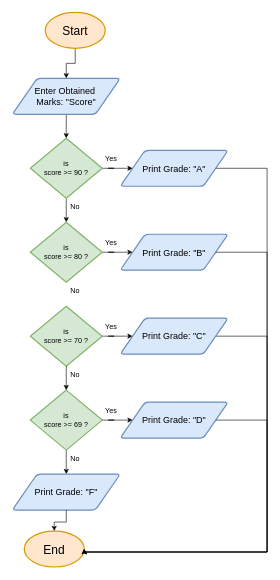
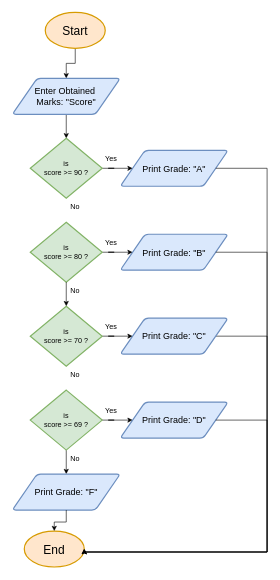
  <mxCell id="0" />
  <mxCell id="1" parent="0" />
  <mxCell id="2" style="edgeStyle=orthogonalEdgeStyle;rounded=0;orthogonalLoop=1;jettySize=auto;html=1;exitX=0.5;exitY=1;exitDx=0;exitDy=0;exitPerimeter=0;" edge="1" parent="1" source="3" target="5"><mxGeometry relative="1" as="geometry" /></mxCell>
  <mxCell id="3" value="&lt;font style=&quot;font-size: 20px;&quot;&gt;Start&lt;/font&gt;" style="strokeWidth=2;html=1;shape=mxgraph.flowchart.start_1;whiteSpace=wrap;fillColor=#ffe6cc;strokeColor=#d79b00;" vertex="1" parent="1"><mxGeometry x="75" y="20" width="100" height="60" as="geometry" /></mxCell>
  <mxCell id="4" style="edgeStyle=orthogonalEdgeStyle;rounded=0;orthogonalLoop=1;jettySize=auto;html=1;exitX=0.5;exitY=1;exitDx=0;exitDy=0;" edge="1" parent="1" source="5" target="8"><mxGeometry relative="1" as="geometry" /></mxCell>
  <mxCell id="5" value="&lt;font style=&quot;font-size: 15px;&quot;&gt;Enter Obtained&amp;nbsp;&lt;/font&gt;&lt;div style=&quot;font-size: 15px;&quot;&gt;&lt;font style=&quot;font-size: 15px;&quot;&gt;Marks:&amp;nbsp;&lt;span style=&quot;background-color: initial;&quot;&gt;&quot;Score&quot;&lt;/span&gt;&lt;/font&gt;&lt;/div&gt;" style="shape=parallelogram;html=1;strokeWidth=2;perimeter=parallelogramPerimeter;whiteSpace=wrap;rounded=1;arcSize=12;size=0.23;fillColor=#dae8fc;strokeColor=#6c8ebf;" vertex="1" parent="1"><mxGeometry x="20" y="130" width="180" height="60" as="geometry" /></mxCell>
  <mxCell id="6" style="edgeStyle=orthogonalEdgeStyle;rounded=0;orthogonalLoop=1;jettySize=auto;html=1;exitX=1;exitY=0.5;exitDx=0;exitDy=0;exitPerimeter=0;entryX=0;entryY=0.5;entryDx=0;entryDy=0;" edge="1" parent="1" source="8" target="16"><mxGeometry relative="1" as="geometry" /></mxCell>
- <mxCell id="7" style="edgeStyle=orthogonalEdgeStyle;rounded=0;orthogonalLoop=1;jettySize=auto;html=1;exitX=0.5;exitY=1;exitDx=0;exitDy=0;exitPerimeter=0;" edge="1" parent="1" source="8" target="10"><mxGeometry relative="1" as="geometry" /></mxCell>
  <mxCell id="8" value="is&lt;br&gt;score &amp;gt;= 90 ?" style="strokeWidth=2;html=1;shape=mxgraph.flowchart.decision;whiteSpace=wrap;fillColor=#d5e8d4;strokeColor=#82b366;" vertex="1" parent="1"><mxGeometry x="50" y="230" width="120" height="100" as="geometry" /></mxCell>
  <mxCell id="9" style="edgeStyle=orthogonalEdgeStyle;rounded=0;orthogonalLoop=1;jettySize=auto;html=1;exitX=1;exitY=0.5;exitDx=0;exitDy=0;exitPerimeter=0;entryX=0;entryY=0.5;entryDx=0;entryDy=0;" edge="1" parent="1" source="10" target="17"><mxGeometry relative="1" as="geometry" /></mxCell>
  <mxCell id="10" value="is&lt;br&gt;score &amp;gt;= 80 ?" style="strokeWidth=2;html=1;shape=mxgraph.flowchart.decision;whiteSpace=wrap;fillColor=#d5e8d4;strokeColor=#82b366;" vertex="1" parent="1"><mxGeometry x="50" y="370" width="120" height="100" as="geometry" /></mxCell>
  <mxCell id="11" style="edgeStyle=orthogonalEdgeStyle;rounded=0;orthogonalLoop=1;jettySize=auto;html=1;exitX=1;exitY=0.5;exitDx=0;exitDy=0;exitPerimeter=0;entryX=0;entryY=0.5;entryDx=0;entryDy=0;" edge="1" parent="1" source="12" target="19"><mxGeometry relative="1" as="geometry" /></mxCell>
  <mxCell id="12" value="is&lt;br&gt;score &amp;gt;= 70 ?" style="strokeWidth=2;html=1;shape=mxgraph.flowchart.decision;whiteSpace=wrap;fillColor=#d5e8d4;strokeColor=#82b366;" vertex="1" parent="1"><mxGeometry x="50" y="510" width="120" height="100" as="geometry" /></mxCell>
  <mxCell id="13" style="edgeStyle=orthogonalEdgeStyle;rounded=0;orthogonalLoop=1;jettySize=auto;html=1;exitX=1;exitY=0.5;exitDx=0;exitDy=0;exitPerimeter=0;entryX=0;entryY=0.5;entryDx=0;entryDy=0;" edge="1" parent="1" source="15" target="20"><mxGeometry relative="1" as="geometry" /></mxCell>
  <mxCell id="14" style="edgeStyle=orthogonalEdgeStyle;rounded=0;orthogonalLoop=1;jettySize=auto;html=1;exitX=0.5;exitY=1;exitDx=0;exitDy=0;exitPerimeter=0;entryX=0.5;entryY=0;entryDx=0;entryDy=0;" edge="1" parent="1" source="15" target="23"><mxGeometry relative="1" as="geometry" /></mxCell>
  <mxCell id="15" value="is&lt;br&gt;score &amp;gt;= 69 ?" style="strokeWidth=2;html=1;shape=mxgraph.flowchart.decision;whiteSpace=wrap;fillColor=#d5e8d4;strokeColor=#82b366;" vertex="1" parent="1"><mxGeometry x="50" y="650" width="120" height="100" as="geometry" /></mxCell>
  <mxCell id="16" value="&lt;span style=&quot;font-size: 15px;&quot;&gt;Print Grade: &quot;A&quot;&lt;/span&gt;" style="shape=parallelogram;html=1;strokeWidth=2;perimeter=parallelogramPerimeter;whiteSpace=wrap;rounded=1;arcSize=12;size=0.23;fillColor=#dae8fc;strokeColor=#6c8ebf;" vertex="1" parent="1"><mxGeometry x="200" y="250" width="180" height="60" as="geometry" /></mxCell>
  <mxCell id="17" value="&lt;span style=&quot;font-size: 15px;&quot;&gt;Print Grade: &quot;B&quot;&lt;/span&gt;" style="shape=parallelogram;html=1;strokeWidth=2;perimeter=parallelogramPerimeter;whiteSpace=wrap;rounded=1;arcSize=12;size=0.23;fillColor=#dae8fc;strokeColor=#6c8ebf;" vertex="1" parent="1"><mxGeometry x="200" y="390" width="180" height="60" as="geometry" /></mxCell>
  <mxCell id="18" style="edgeStyle=orthogonalEdgeStyle;rounded=0;orthogonalLoop=1;jettySize=auto;html=1;exitX=1;exitY=0.5;exitDx=0;exitDy=0;entryX=1;entryY=0.5;entryDx=0;entryDy=0;entryPerimeter=0;" edge="1" parent="1" source="19" target="24"><mxGeometry relative="1" as="geometry"><mxPoint x="445" y="710" as="targetPoint" /><Array as="points"><mxPoint x="445" y="560" /><mxPoint x="445" y="920" /></Array></mxGeometry></mxCell>
  <mxCell id="19" value="&lt;span style=&quot;font-size: 15px;&quot;&gt;Print Grade: &quot;C&quot;&lt;/span&gt;" style="shape=parallelogram;html=1;strokeWidth=2;perimeter=parallelogramPerimeter;whiteSpace=wrap;rounded=1;arcSize=12;size=0.23;fillColor=#dae8fc;strokeColor=#6c8ebf;" vertex="1" parent="1"><mxGeometry x="200" y="530" width="180" height="60" as="geometry" /></mxCell>
  <mxCell id="20" value="&lt;span style=&quot;font-size: 15px;&quot;&gt;Print Grade: &quot;D&quot;&lt;/span&gt;" style="shape=parallelogram;html=1;strokeWidth=2;perimeter=parallelogramPerimeter;whiteSpace=wrap;rounded=1;arcSize=12;size=0.23;fillColor=#dae8fc;strokeColor=#6c8ebf;" vertex="1" parent="1"><mxGeometry x="200" y="670" width="180" height="60" as="geometry" /></mxCell>
- <mxCell id="22" style="edgeStyle=orthogonalEdgeStyle;rounded=0;orthogonalLoop=1;jettySize=auto;html=1;exitX=0.5;exitY=1;exitDx=0;exitDy=0;exitPerimeter=0;entryX=0.5;entryY=0;entryDx=0;entryDy=0;entryPerimeter=0;" edge="1" parent="1" source="12" target="15"><mxGeometry relative="1" as="geometry" /></mxCell>
+ <mxCell id="21" style="edgeStyle=orthogonalEdgeStyle;rounded=0;orthogonalLoop=1;jettySize=auto;html=1;exitX=0.5;exitY=1;exitDx=0;exitDy=0;exitPerimeter=0;entryX=0.5;entryY=0;entryDx=0;entryDy=0;entryPerimeter=0;" edge="1" parent="1" source="10" target="12"><mxGeometry relative="1" as="geometry" /></mxCell>
  <mxCell id="23" value="&lt;span style=&quot;font-size: 15px;&quot;&gt;Print Grade: &quot;F&quot;&lt;/span&gt;" style="shape=parallelogram;html=1;strokeWidth=2;perimeter=parallelogramPerimeter;whiteSpace=wrap;rounded=1;arcSize=12;size=0.23;fillColor=#dae8fc;strokeColor=#6c8ebf;" vertex="1" parent="1"><mxGeometry x="20" y="790" width="180" height="60" as="geometry" /></mxCell>
  <mxCell id="24" value="&lt;font style=&quot;font-size: 20px;&quot;&gt;End&lt;/font&gt;" style="strokeWidth=2;html=1;shape=mxgraph.flowchart.start_1;whiteSpace=wrap;fillColor=#ffe6cc;strokeColor=#d79b00;" vertex="1" parent="1"><mxGeometry x="40" y="885" width="100" height="60" as="geometry" /></mxCell>
  <mxCell id="25" style="edgeStyle=orthogonalEdgeStyle;rounded=0;orthogonalLoop=1;jettySize=auto;html=1;exitX=0.5;exitY=1;exitDx=0;exitDy=0;entryX=0.5;entryY=0;entryDx=0;entryDy=0;entryPerimeter=0;" edge="1" parent="1" source="23" target="24"><mxGeometry relative="1" as="geometry" /></mxCell>
  <mxCell id="26" style="edgeStyle=orthogonalEdgeStyle;rounded=0;orthogonalLoop=1;jettySize=auto;html=1;exitX=1;exitY=0.5;exitDx=0;exitDy=0;entryX=1;entryY=0.5;entryDx=0;entryDy=0;entryPerimeter=0;" edge="1" parent="1" source="20" target="24"><mxGeometry relative="1" as="geometry"><Array as="points"><mxPoint x="445" y="700" /><mxPoint x="445" y="920" /></Array></mxGeometry></mxCell>
  <mxCell id="27" style="edgeStyle=orthogonalEdgeStyle;rounded=0;orthogonalLoop=1;jettySize=auto;html=1;exitX=1;exitY=0.5;exitDx=0;exitDy=0;entryX=1;entryY=0.5;entryDx=0;entryDy=0;entryPerimeter=0;" edge="1" parent="1" source="17" target="24"><mxGeometry relative="1" as="geometry"><Array as="points"><mxPoint x="445" y="420" /><mxPoint x="445" y="920" /></Array></mxGeometry></mxCell>
  <mxCell id="28" style="edgeStyle=orthogonalEdgeStyle;rounded=0;orthogonalLoop=1;jettySize=auto;html=1;exitX=1;exitY=0.5;exitDx=0;exitDy=0;entryX=1;entryY=0.5;entryDx=0;entryDy=0;entryPerimeter=0;" edge="1" parent="1" source="16" target="24"><mxGeometry relative="1" as="geometry"><Array as="points"><mxPoint x="445" y="280" /><mxPoint x="445" y="920" /></Array></mxGeometry></mxCell>
  <mxCell id="29" value="Yes" style="text;html=1;align=center;verticalAlign=middle;whiteSpace=wrap;rounded=0;" vertex="1" parent="1"><mxGeometry x="155" y="250" width="60" height="30" as="geometry" /></mxCell>
  <mxCell id="30" value="Yes" style="text;html=1;align=center;verticalAlign=middle;whiteSpace=wrap;rounded=0;" vertex="1" parent="1"><mxGeometry x="155" y="390" width="60" height="30" as="geometry" /></mxCell>
  <mxCell id="31" value="Yes" style="text;html=1;align=center;verticalAlign=middle;whiteSpace=wrap;rounded=0;" vertex="1" parent="1"><mxGeometry x="155" y="530" width="60" height="30" as="geometry" /></mxCell>
  <mxCell id="32" value="Yes" style="text;html=1;align=center;verticalAlign=middle;whiteSpace=wrap;rounded=0;" vertex="1" parent="1"><mxGeometry x="155" y="670" width="60" height="30" as="geometry" /></mxCell>
  <mxCell id="33" value="No" style="text;html=1;align=center;verticalAlign=middle;whiteSpace=wrap;rounded=0;" vertex="1" parent="1"><mxGeometry x="95" y="330" width="60" height="30" as="geometry" /></mxCell>
  <mxCell id="34" value="No" style="text;html=1;align=center;verticalAlign=middle;whiteSpace=wrap;rounded=0;" vertex="1" parent="1"><mxGeometry x="95" y="470" width="60" height="30" as="geometry" /></mxCell>
  <mxCell id="35" value="No" style="text;html=1;align=center;verticalAlign=middle;whiteSpace=wrap;rounded=0;" vertex="1" parent="1"><mxGeometry x="95" y="610" width="60" height="30" as="geometry" /></mxCell>
  <mxCell id="36" value="No" style="text;html=1;align=center;verticalAlign=middle;whiteSpace=wrap;rounded=0;" vertex="1" parent="1"><mxGeometry x="95" y="750" width="60" height="30" as="geometry" /></mxCell>
